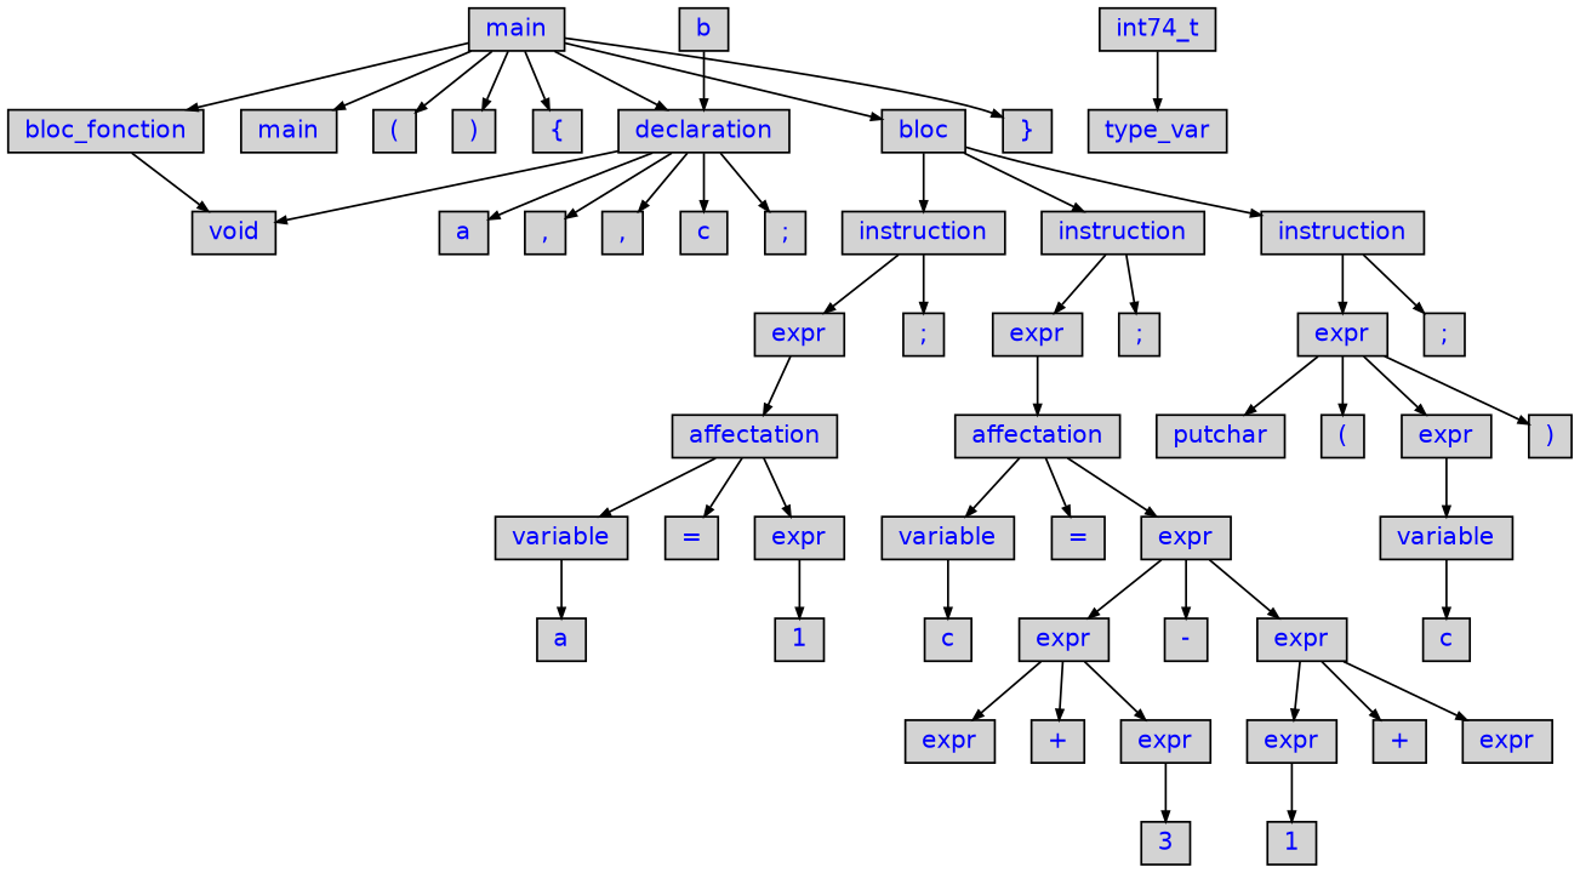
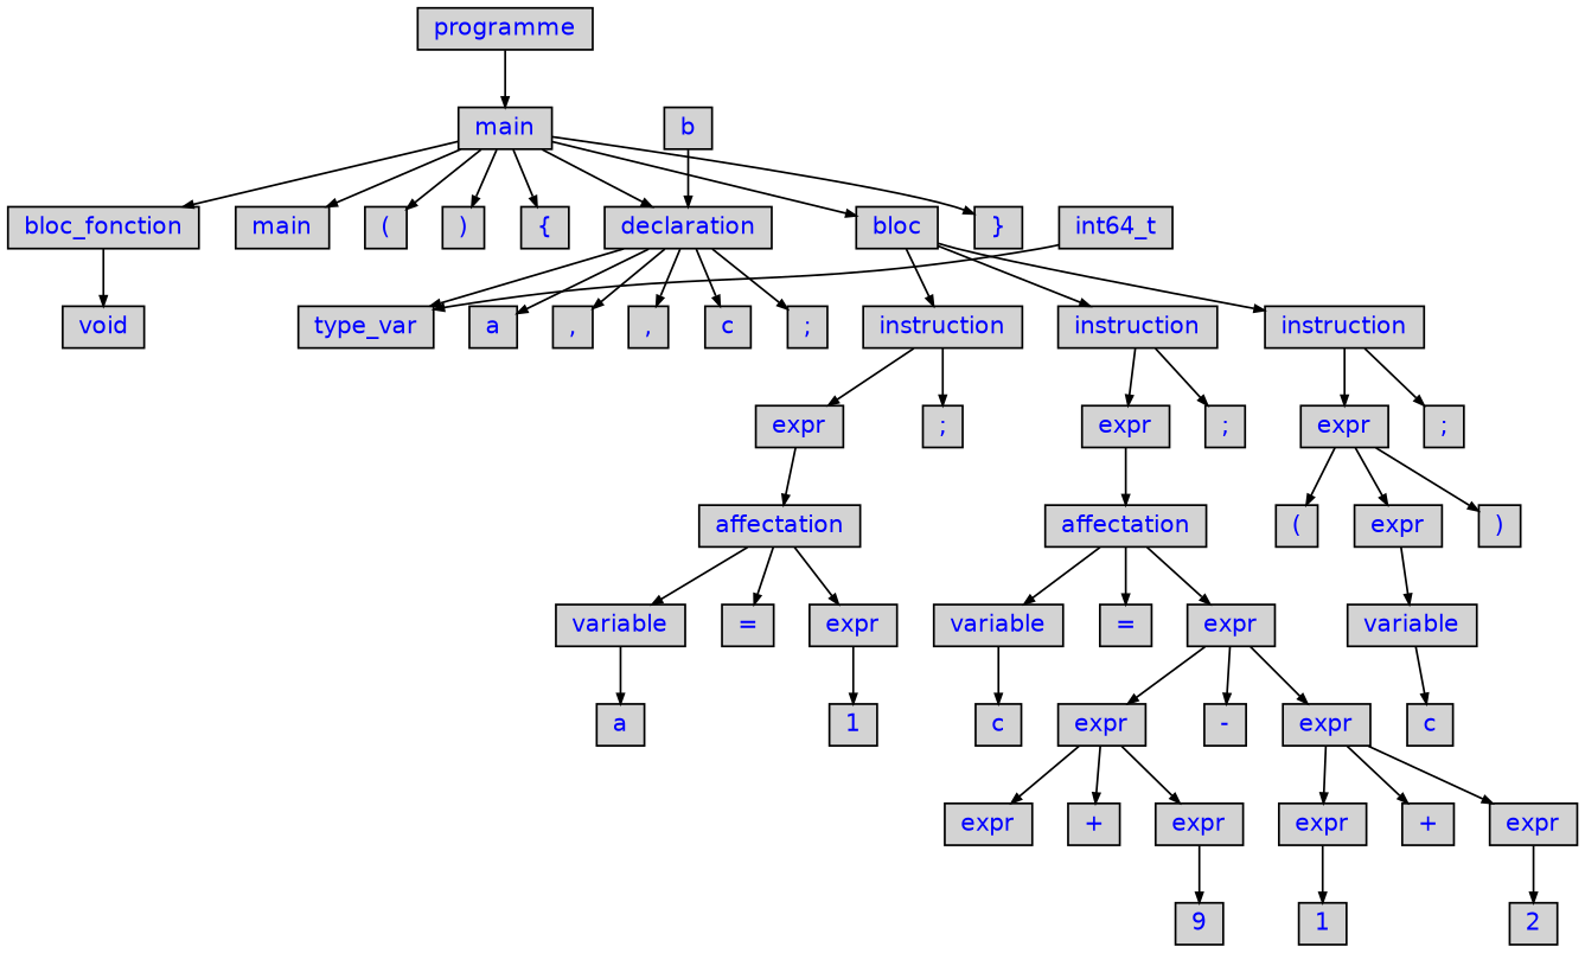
  digraph {
    fontname="DejaVu Sans"
    ordering=out
    ranksep=.4
    node [color=black fillcolor=lightgrey fixedsize=false fontcolor=blue fontname="DejaVu Sans" fontsize=12 shape=box style="filled, solid"]
    edge [arrowsize=.5 color=black fontname="DejaVu Sans"]
+   n1 [height=.25 label=programme width=.25]
    n2 [height=.25 label=main width=.25]
    n3 [height=.25 label=bloc_fonction width=.25]
    n4 [height=.25 label=main width=.25]
    n5 [height=.25 label="(" width=.25]
    n6 [height=.25 label=")" width=.25]
    n7 [height=.25 label="{" width=.25]
    n8 [height=.25 label=declaration width=.25]
    n9 [height=.25 label=bloc width=.25]
    n10 [height=.25 label="}" width=.25]
    n11 [height=.25 label=void width=.25]
    n12 [height=.25 label=type_var width=.25]
    n13 [height=.25 label=a width=.25]
    n14 [height=.25 label="," width=.25]
    n15 [height=.25 label="," width=.25]
    n16 [height=.25 label=c width=.25]
    n17 [height=.25 label=";" width=.25]
    n18 [height=.25 label=instruction width=.25]
    n19 [height=.25 label=instruction width=.25]
    n20 [height=.25 label=instruction width=.25]
    n21 [height=.25 label=b width=.25]
-   n22 [height=.25 label=int74_t width=.25]
+   n22 [height=.25 label=int64_t width=.25]
    n23 [height=.25 label=expr width=.25]
    n24 [height=.25 label=";" width=.25]
    n25 [height=.25 label=expr width=.25]
    n26 [height=.25 label=";" width=.25]
    n27 [height=.25 label=expr width=.25]
    n28 [height=.25 label=";" width=.25]
    n29 [height=.25 label=affectation width=.25]
    n30 [height=.25 label=variable width=.25]
    n31 [height=.25 label="=" width=.25]
    n32 [height=.25 label=expr width=.25]
    n33 [height=.25 label=a width=.25]
    n34 [height=.25 label=1 width=.25]
    n35 [height=.25 label=affectation width=.25]
    n36 [height=.25 label=variable width=.25]
    n37 [height=.25 label="=" width=.25]
    n38 [height=.25 label=expr width=.25]
    n39 [height=.25 label=c width=.25]
    n40 [height=.25 label=expr width=.25]
    n41 [height=.25 label="-" width=.25]
    n42 [height=.25 label=expr width=.25]
    n43 [height=.25 label=expr width=.25]
    n44 [height=.25 label="+" width=.25]
    n45 [height=.25 label=expr width=.25]
    n46 [height=.25 label=expr width=.25]
    n47 [height=.25 label="+" width=.25]
    n48 [height=.25 label=expr width=.25]
-   n49 [height=.25 label=3 width=.25]
+   n49 [height=.25 label=9 width=.25]
    n50 [height=.25 label=1 width=.25]
-   n52 [height=.25 label=putchar width=.25]
+   n51 [height=.25 label=2 width=.25]
    n53 [height=.25 label="(" width=.25]
    n54 [height=.25 label=expr width=.25]
    n55 [height=.25 label=")" width=.25]
    n56 [height=.25 label=variable width=.25]
    n57 [height=.25 label=c width=.25]
+   n1 -> n2
    n2 -> n3
    n2 -> n4
    n2 -> n5
    n2 -> n6
    n2 -> n7
    n2 -> n8
    n2 -> n9
    n2 -> n10
    n3 -> n11
-   n8 -> n11
+   n8 -> n12
    n8 -> n13
    n8 -> n14
    n8 -> n15
    n8 -> n16
    n8 -> n17
    n9 -> n18
    n9 -> n19
    n9 -> n20
    n18 -> n23
    n18 -> n24
    n19 -> n25
    n19 -> n26
    n20 -> n27
    n20 -> n28
    n21 -> n8
    n22 -> n12
    n23 -> n29
    n25 -> n35
-   n27 -> n52
    n27 -> n53
    n27 -> n54
    n27 -> n55
    n29 -> n30
    n29 -> n31
    n29 -> n32
    n30 -> n33
    n32 -> n34
    n35 -> n36
    n35 -> n37
    n35 -> n38
    n36 -> n39
    n38 -> n40
    n38 -> n41
    n38 -> n42
    n40 -> n43
    n40 -> n44
    n40 -> n45
    n42 -> n46
    n42 -> n47
    n42 -> n48
    n45 -> n49
    n46 -> n50
+   n48 -> n51
    n54 -> n56
    n56 -> n57
  }
